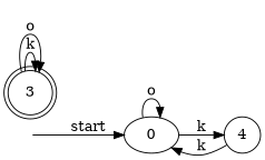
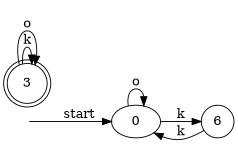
  digraph {
    rankdir=LR
    __start [shape=point style=invis]
    0
-   4 [shape=circle]
+   4 [shape=circle label=6]
    3 [shape=doublecircle]
    __start -> 0 [label=start]
    0 -> 0 [label=o]
    0 -> 4 [label=k]
    4 -> 0 [label=k]
    3 -> 3 [label=k]
    3 -> 3 [label=o]
  }
